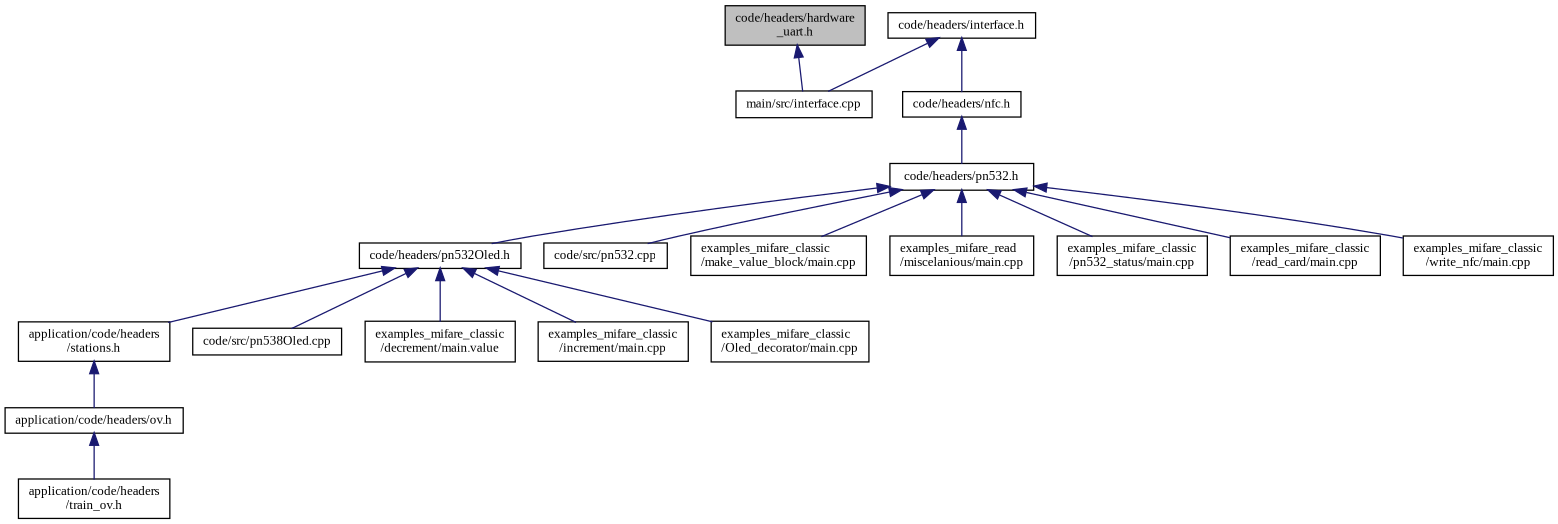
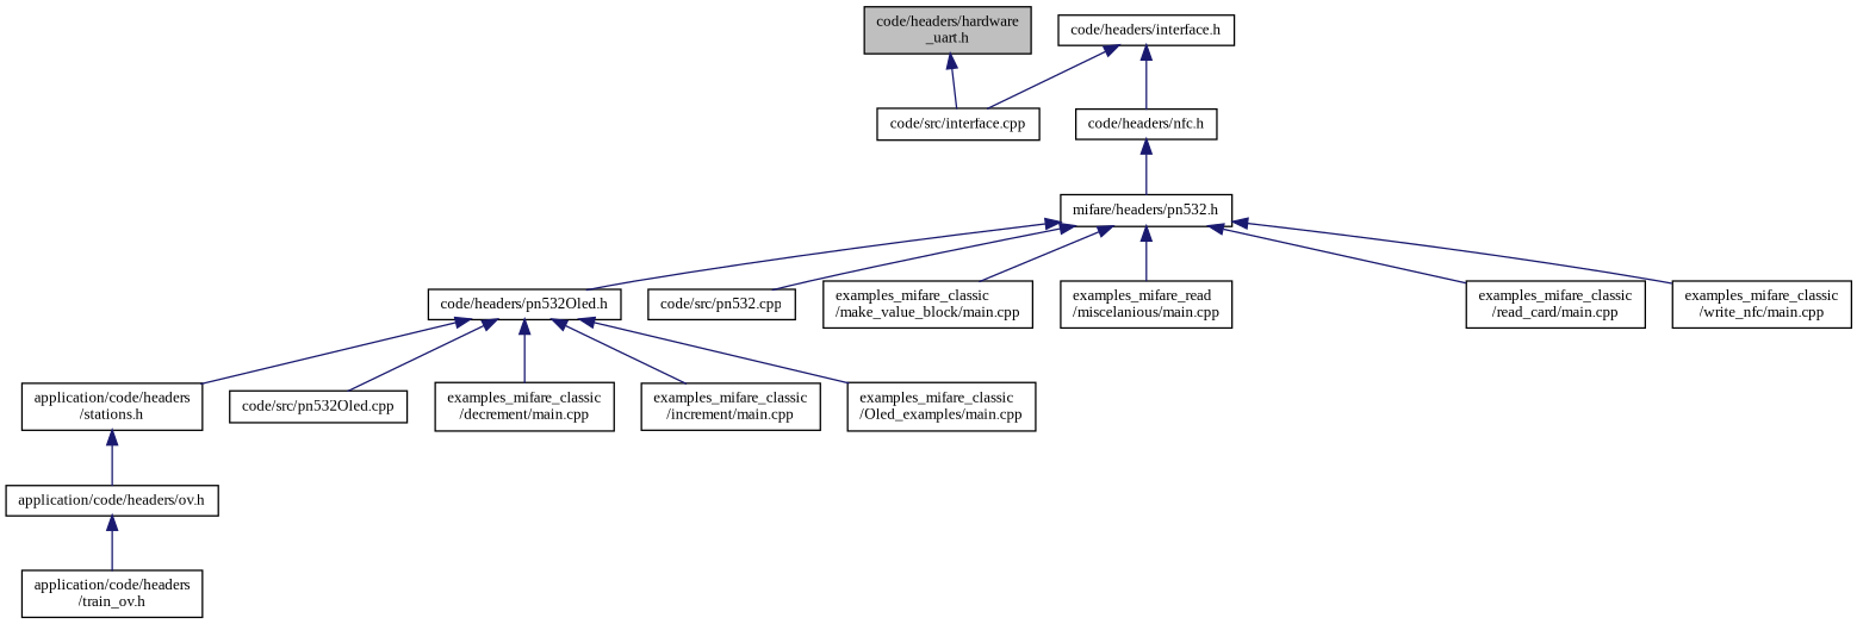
  digraph {
    fontname="Liberation Serif"
    node [color=black fillcolor=white fontname="Liberation Serif" fontsize=10 shape=record style=filled]
    edge [color=midnightblue dir=back fontname="Liberation Serif" fontsize=10 labelfontname=Helvetica labelfontsize=10 style=solid]
    n1 [fillcolor=grey75 fontcolor=black height=0.2 label="code/headers/hardware\l_uart.h" width=0.4]
-   n2 [height=0.2 label="main/src/interface.cpp" width=0.4]
+   n2 [height=0.2 label="code/src/interface.cpp" width=0.4]
    n3 [height=0.2 label="code/headers/interface.h" width=0.4]
    n4 [height=0.2 label="code/headers/nfc.h" width=0.4]
-   n5 [height=0.2 label="code/headers/pn532.h" width=0.4]
+   n5 [height=0.2 label="mifare/headers/pn532.h" width=0.4]
    n6 [height=0.2 label="code/headers/pn532Oled.h" width=0.4]
    n7 [height=0.2 label="code/src/pn532.cpp" width=0.4]
    n8 [height=0.2 label="examples_mifare_classic\l/make_value_block/main.cpp" width=0.4]
    n9 [height=0.2 label="examples_mifare_read\l/miscelanious/main.cpp" width=0.4]
-   n10 [height=0.2 label="examples_mifare_classic\l/pn532_status/main.cpp" width=0.4]
    n11 [height=0.2 label="examples_mifare_classic\l/read_card/main.cpp" width=0.4]
    n12 [height=0.2 label="examples_mifare_classic\l/write_nfc/main.cpp" width=0.4]
    n13 [height=0.2 label="application/code/headers\l/stations.h" width=0.4]
-   n14 [height=0.2 label="code/src/pn538Oled.cpp" width=0.4]
-   n15 [height=0.2 label="examples_mifare_classic\l/decrement/main.value" width=0.4]
+   n14 [height=0.2 label="code/src/pn532Oled.cpp" width=0.4]
+   n15 [height=0.2 label="examples_mifare_classic\l/decrement/main.cpp" width=0.4]
    n16 [height=0.2 label="examples_mifare_classic\l/increment/main.cpp" width=0.4]
-   n17 [height=0.2 label="examples_mifare_classic\l/Oled_decorator/main.cpp" width=0.4]
+   n17 [height=0.2 label="examples_mifare_classic\l/Oled_examples/main.cpp" width=0.4]
    n18 [height=0.2 label="application/code/headers/ov.h" width=0.4]
    n19 [height=0.2 label="application/code/headers\l/train_ov.h" width=0.4]
    n1 -> n2
    n3 -> n2
    n3 -> n4
    n4 -> n5
    n5 -> n6
    n5 -> n7
    n5 -> n8
    n5 -> n9
-   n5 -> n10
    n5 -> n11
    n5 -> n12
    n6 -> n13
    n6 -> n14
    n6 -> n15
    n6 -> n16
    n6 -> n17
    n13 -> n18
    n18 -> n19
  }
